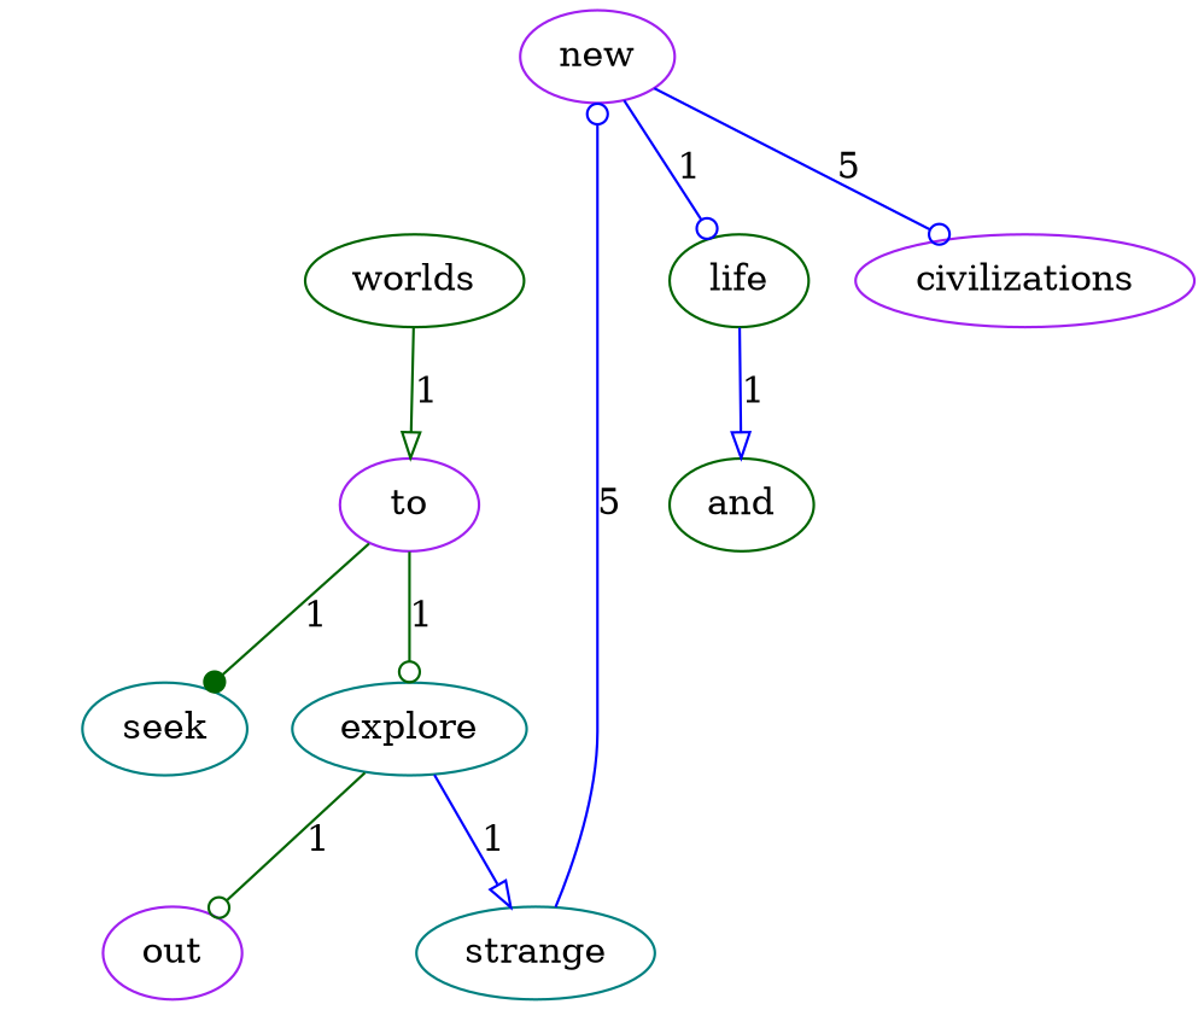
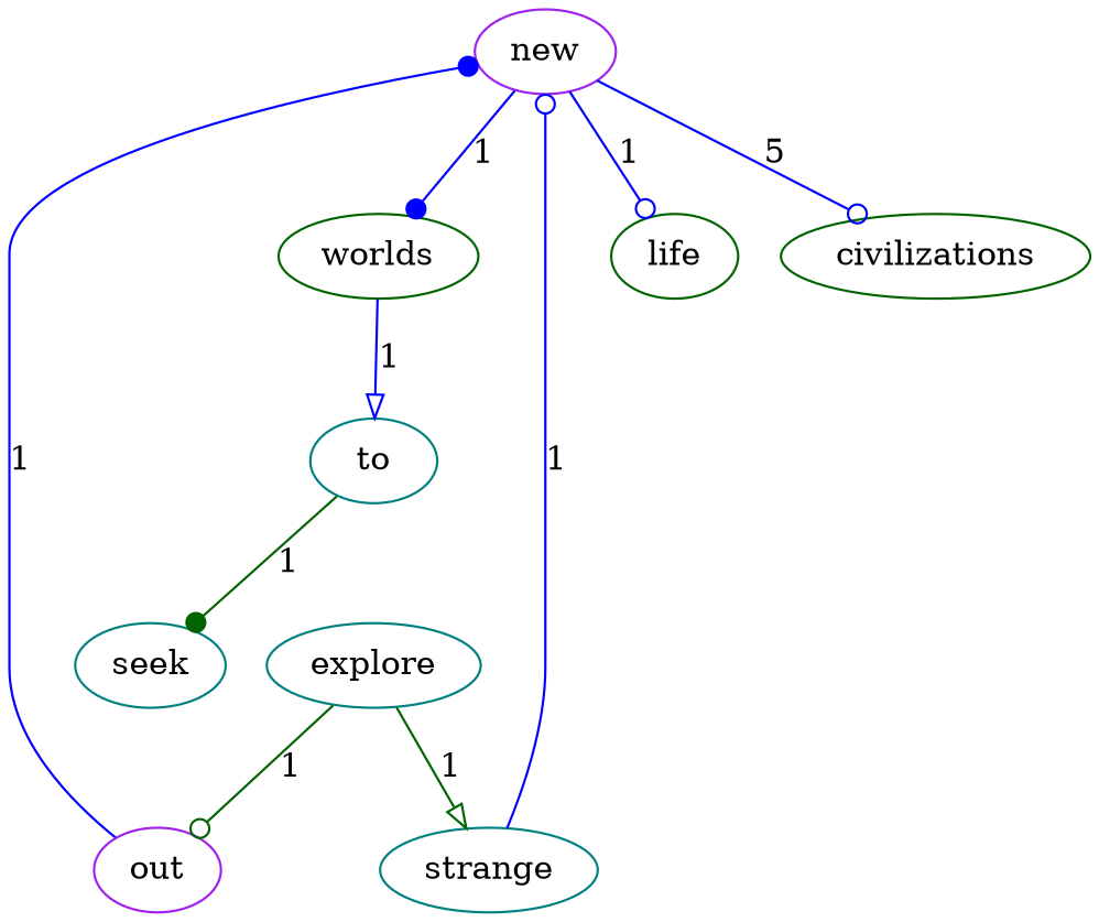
  digraph {
    node [color=darkgreen]
    edge [arrowhead=odot color=blue]
    new [color=purple]
    worlds
    life
-   civilizations [color=purple]
+   civilizations
    seek [color=teal]
    out [color=purple]
-   to [color=purple]
-   and
+   to [color=teal]
    explore [color=teal]
    strange [color=teal]
+   new -> worlds [arrowhead=dot label=1]
    new -> life [label=1]
    new -> civilizations [label=5]
-   worlds -> to [arrowhead=onormal color=darkgreen label=1]
-   life -> and [arrowhead=onormal label=1]
+   worlds -> to [arrowhead=onormal label=1]
+   out -> new [arrowhead=dot label=1]
    to -> seek [arrowhead=dot color=darkgreen label=1]
-   to -> explore [color=darkgreen label=1]
    explore -> out [color=darkgreen label=1]
-   explore -> strange [arrowhead=onormal label=1]
-   strange -> new [label=5]
+   explore -> strange [arrowhead=onormal color=darkgreen label=1]
+   strange -> new [label=1]
  }
